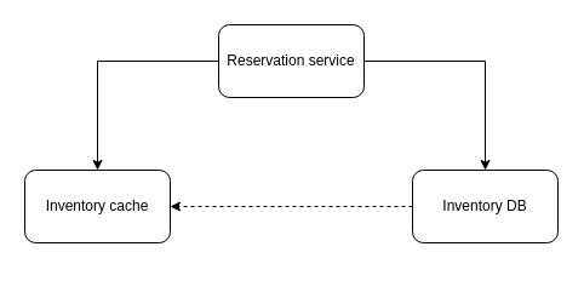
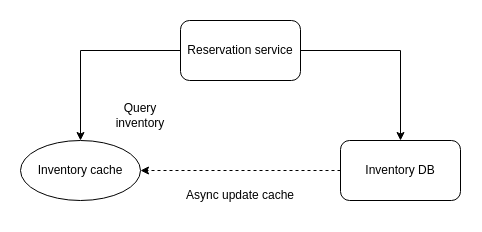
  <mxCell id="0" />
  <mxCell id="1" parent="0" />
- <mxCell id="2" value="Inventory cache" style="rounded=1;whiteSpace=wrap;html=1;" vertex="1" parent="1"><mxGeometry x="20" y="140" width="120" height="60" as="geometry" /></mxCell>
+ <mxCell id="2" value="Inventory cache" style="ellipse;whiteSpace=wrap;html=1;" vertex="1" parent="1"><mxGeometry x="20" y="140" width="120" height="60" as="geometry" /></mxCell>
  <mxCell id="3" style="edgeStyle=orthogonalEdgeStyle;rounded=0;orthogonalLoop=1;jettySize=auto;html=1;exitX=0;exitY=0.5;exitDx=0;exitDy=0;" edge="1" parent="1" source="5" target="2"><mxGeometry relative="1" as="geometry" /></mxCell>
  <mxCell id="4" style="edgeStyle=orthogonalEdgeStyle;rounded=0;orthogonalLoop=1;jettySize=auto;html=1;exitX=1;exitY=0.5;exitDx=0;exitDy=0;entryX=0.5;entryY=0;entryDx=0;entryDy=0;" edge="1" parent="1" source="5" target="7"><mxGeometry relative="1" as="geometry" /></mxCell>
  <mxCell id="5" value="Reservation service" style="rounded=1;whiteSpace=wrap;html=1;" vertex="1" parent="1"><mxGeometry x="180" y="20" width="120" height="60" as="geometry" /></mxCell>
  <mxCell id="6" style="edgeStyle=orthogonalEdgeStyle;rounded=0;orthogonalLoop=1;jettySize=auto;html=1;exitX=0;exitY=0.5;exitDx=0;exitDy=0;entryX=1;entryY=0.5;entryDx=0;entryDy=0;dashed=1;" edge="1" parent="1" source="7" target="2"><mxGeometry relative="1" as="geometry" /></mxCell>
  <mxCell id="7" value="Inventory DB" style="rounded=1;whiteSpace=wrap;html=1;" vertex="1" parent="1"><mxGeometry x="340" y="140" width="120" height="60" as="geometry" /></mxCell>
+ <mxCell id="8" value="Query inventory" style="text;html=1;align=center;verticalAlign=middle;whiteSpace=wrap;rounded=0;" vertex="1" parent="1"><mxGeometry x="100" y="100" width="80" height="30" as="geometry" /></mxCell>
+ <mxCell id="9" value="Async update cache" style="text;html=1;align=center;verticalAlign=middle;whiteSpace=wrap;rounded=0;" vertex="1" parent="1"><mxGeometry x="180" y="180" width="120" height="30" as="geometry" /></mxCell>
